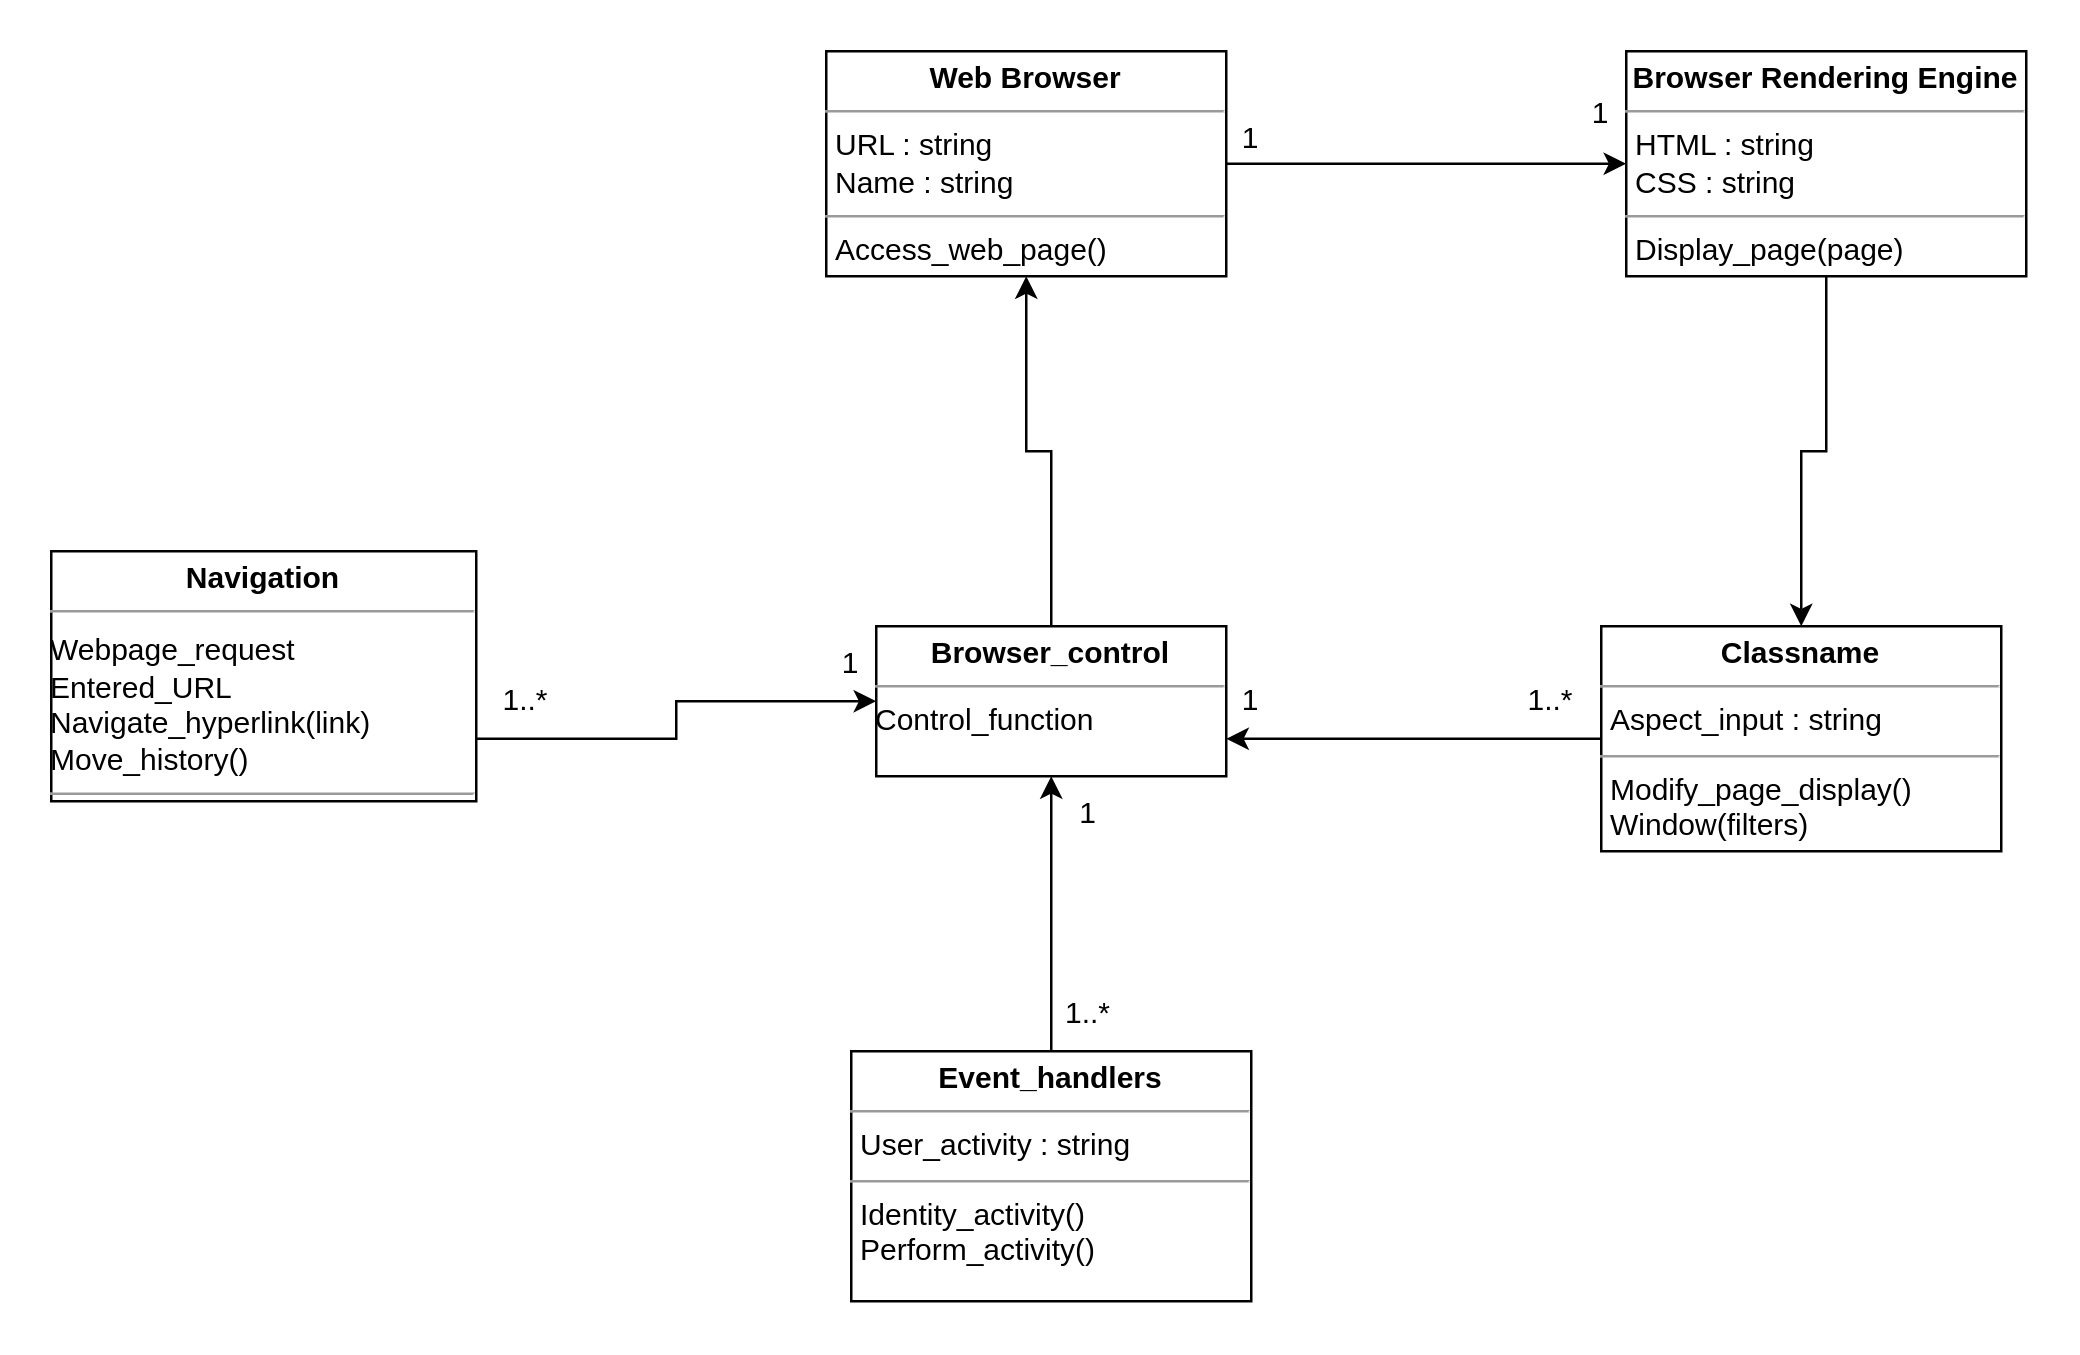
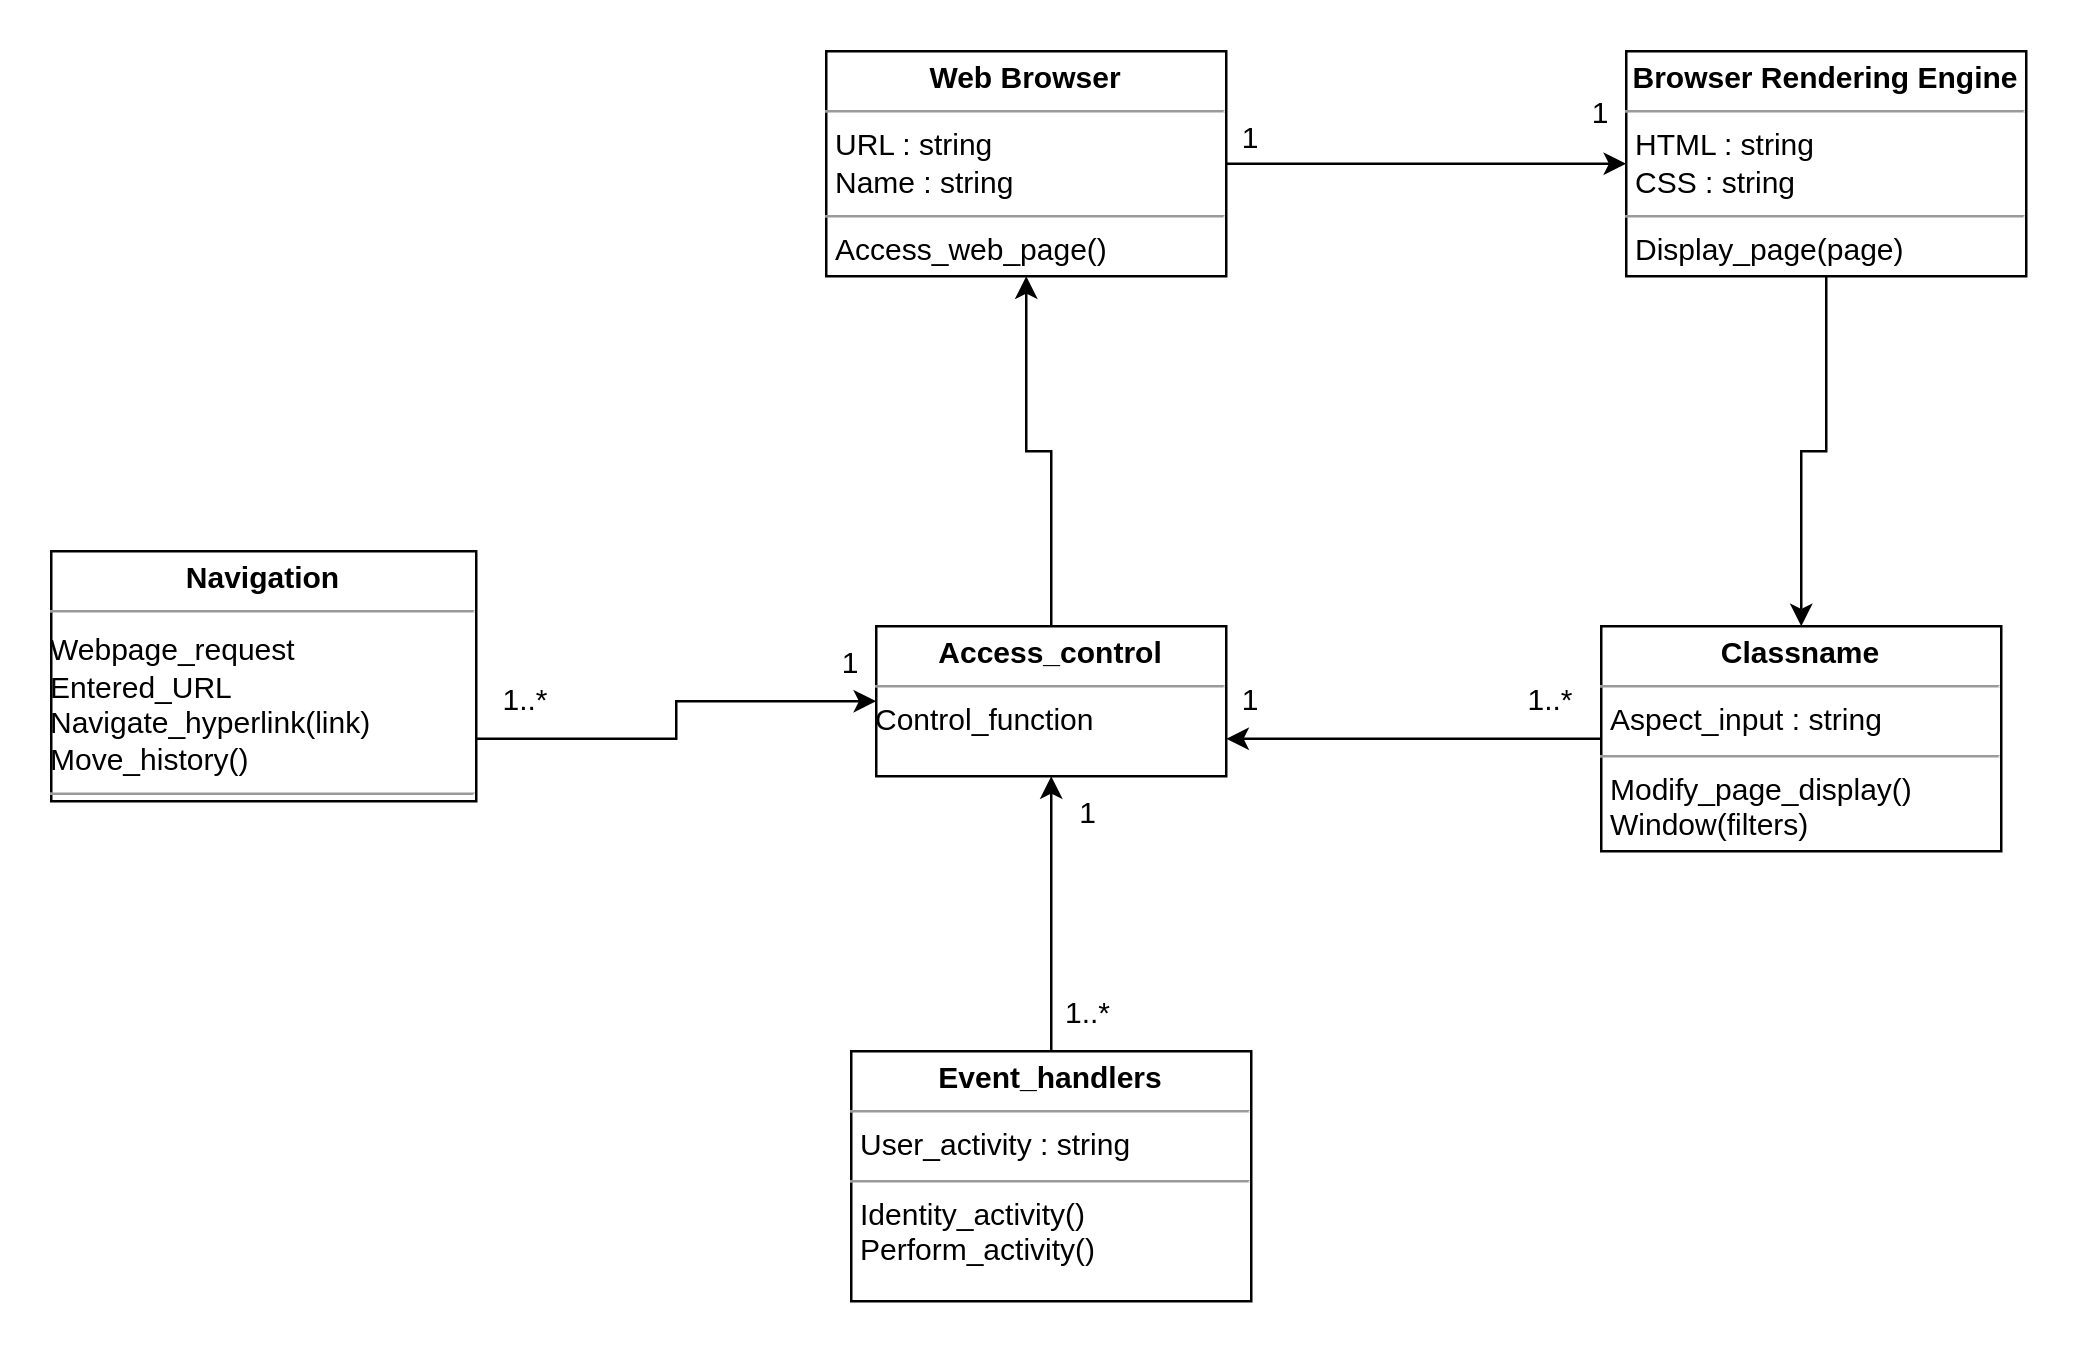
  <mxCell id="0" />
  <mxCell id="1" parent="0" />
  <mxCell id="2" style="edgeStyle=orthogonalEdgeStyle;rounded=0;orthogonalLoop=1;jettySize=auto;html=1;exitX=1;exitY=0.5;exitDx=0;exitDy=0;" edge="1" parent="1" source="3" target="5"><mxGeometry relative="1" as="geometry" /></mxCell>
  <mxCell id="3" value="&lt;p style=&quot;margin:0px;margin-top:4px;text-align:center;&quot;&gt;&lt;b&gt;Web Browser&lt;/b&gt;&lt;/p&gt;&lt;hr size=&quot;1&quot;&gt;&lt;p style=&quot;margin:0px;margin-left:4px;&quot;&gt;URL : string&lt;/p&gt;&lt;p style=&quot;margin:0px;margin-left:4px;&quot;&gt;Name : string&lt;/p&gt;&lt;hr size=&quot;1&quot;&gt;&lt;p style=&quot;margin:0px;margin-left:4px;&quot;&gt;Access_web_page()&lt;/p&gt;" style="verticalAlign=top;align=left;overflow=fill;fontSize=12;fontFamily=Helvetica;html=1;whiteSpace=wrap;" vertex="1" parent="1"><mxGeometry x="330" y="20" width="160" height="90" as="geometry" /></mxCell>
  <mxCell id="4" style="edgeStyle=orthogonalEdgeStyle;rounded=0;orthogonalLoop=1;jettySize=auto;html=1;exitX=0.5;exitY=1;exitDx=0;exitDy=0;" edge="1" parent="1" source="5" target="7"><mxGeometry relative="1" as="geometry" /></mxCell>
  <mxCell id="5" value="&lt;p style=&quot;margin:0px;margin-top:4px;text-align:center;&quot;&gt;&lt;b&gt;Browser Rendering Engine&lt;/b&gt;&lt;/p&gt;&lt;hr size=&quot;1&quot;&gt;&lt;p style=&quot;margin:0px;margin-left:4px;&quot;&gt;HTML : string&lt;/p&gt;&lt;p style=&quot;margin:0px;margin-left:4px;&quot;&gt;CSS : string&lt;/p&gt;&lt;hr size=&quot;1&quot;&gt;&lt;p style=&quot;margin:0px;margin-left:4px;&quot;&gt;Display_page(page)&lt;/p&gt;" style="verticalAlign=top;align=left;overflow=fill;fontSize=12;fontFamily=Helvetica;html=1;whiteSpace=wrap;" vertex="1" parent="1"><mxGeometry x="650" y="20" width="160" height="90" as="geometry" /></mxCell>
  <mxCell id="6" style="edgeStyle=orthogonalEdgeStyle;rounded=0;orthogonalLoop=1;jettySize=auto;html=1;exitX=0;exitY=0.5;exitDx=0;exitDy=0;entryX=1;entryY=0.75;entryDx=0;entryDy=0;" edge="1" parent="1" source="7" target="9"><mxGeometry relative="1" as="geometry" /></mxCell>
  <mxCell id="7" value="&lt;p style=&quot;margin:0px;margin-top:4px;text-align:center;&quot;&gt;&lt;b&gt;Classname&lt;/b&gt;&lt;/p&gt;&lt;hr size=&quot;1&quot;&gt;&lt;p style=&quot;margin:0px;margin-left:4px;&quot;&gt;Aspect_input : string&lt;/p&gt;&lt;hr size=&quot;1&quot;&gt;&lt;p style=&quot;margin:0px;margin-left:4px;&quot;&gt;Modify_page_display()&lt;/p&gt;&lt;p style=&quot;margin:0px;margin-left:4px;&quot;&gt;Window(filters)&lt;/p&gt;" style="verticalAlign=top;align=left;overflow=fill;fontSize=12;fontFamily=Helvetica;html=1;whiteSpace=wrap;" vertex="1" parent="1"><mxGeometry x="640" y="250" width="160" height="90" as="geometry" /></mxCell>
  <mxCell id="8" style="edgeStyle=orthogonalEdgeStyle;rounded=0;orthogonalLoop=1;jettySize=auto;html=1;exitX=0.5;exitY=0;exitDx=0;exitDy=0;" edge="1" parent="1" source="9" target="3"><mxGeometry relative="1" as="geometry" /></mxCell>
- <mxCell id="9" value="&lt;p style=&quot;margin:0px;margin-top:4px;text-align:center;&quot;&gt;&lt;b&gt;Browser_control&lt;/b&gt;&lt;/p&gt;&lt;hr size=&quot;1&quot;&gt;&lt;div style=&quot;height:2px;&quot;&gt;Control_function&lt;/div&gt;" style="verticalAlign=top;align=left;overflow=fill;fontSize=12;fontFamily=Helvetica;html=1;whiteSpace=wrap;" vertex="1" parent="1"><mxGeometry x="350" y="250" width="140" height="60" as="geometry" /></mxCell>
+ <mxCell id="9" value="&lt;p style=&quot;margin:0px;margin-top:4px;text-align:center;&quot;&gt;&lt;b&gt;Access_control&lt;/b&gt;&lt;/p&gt;&lt;hr size=&quot;1&quot;&gt;&lt;div style=&quot;height:2px;&quot;&gt;Control_function&lt;/div&gt;" style="verticalAlign=top;align=left;overflow=fill;fontSize=12;fontFamily=Helvetica;html=1;whiteSpace=wrap;" vertex="1" parent="1"><mxGeometry x="350" y="250" width="140" height="60" as="geometry" /></mxCell>
  <mxCell id="10" style="edgeStyle=orthogonalEdgeStyle;rounded=0;orthogonalLoop=1;jettySize=auto;html=1;exitX=1;exitY=0.75;exitDx=0;exitDy=0;" edge="1" parent="1" source="11" target="9"><mxGeometry relative="1" as="geometry" /></mxCell>
  <mxCell id="11" value="&lt;p style=&quot;margin:0px;margin-top:4px;text-align:center;&quot;&gt;&lt;b&gt;Navigation&lt;/b&gt;&lt;/p&gt;&lt;hr size=&quot;1&quot;&gt;&lt;div style=&quot;height:2px;&quot;&gt;&lt;/div&gt;Webpage_request&lt;br&gt;Entered_URL&lt;br&gt;Navigate_hyperlink(link)&lt;br&gt;Move_history()&lt;br&gt;&lt;hr size=&quot;1&quot;&gt;&lt;div style=&quot;height:2px;&quot;&gt;&lt;/div&gt;" style="verticalAlign=top;align=left;overflow=fill;fontSize=12;fontFamily=Helvetica;html=1;whiteSpace=wrap;" vertex="1" parent="1"><mxGeometry x="20" y="220" width="170" height="100" as="geometry" /></mxCell>
  <mxCell id="12" style="edgeStyle=orthogonalEdgeStyle;rounded=0;orthogonalLoop=1;jettySize=auto;html=1;exitX=0.5;exitY=0;exitDx=0;exitDy=0;entryX=0.5;entryY=1;entryDx=0;entryDy=0;" edge="1" parent="1" source="13" target="9"><mxGeometry relative="1" as="geometry" /></mxCell>
  <mxCell id="13" value="&lt;p style=&quot;margin:0px;margin-top:4px;text-align:center;&quot;&gt;&lt;b&gt;Event_handlers&lt;/b&gt;&lt;/p&gt;&lt;hr size=&quot;1&quot;&gt;&lt;p style=&quot;margin:0px;margin-left:4px;&quot;&gt;User_activity : string&lt;/p&gt;&lt;hr size=&quot;1&quot;&gt;&lt;p style=&quot;margin:0px;margin-left:4px;&quot;&gt;Identity_activity()&lt;/p&gt;&lt;p style=&quot;margin:0px;margin-left:4px;&quot;&gt;Perform_activity()&lt;/p&gt;" style="verticalAlign=top;align=left;overflow=fill;fontSize=12;fontFamily=Helvetica;html=1;whiteSpace=wrap;" vertex="1" parent="1"><mxGeometry x="340" y="420" width="160" height="100" as="geometry" /></mxCell>
  <mxCell id="14" value="1" style="text;html=1;strokeColor=none;fillColor=none;align=center;verticalAlign=middle;whiteSpace=wrap;rounded=0;" vertex="1" parent="1"><mxGeometry x="470" y="40" width="60" height="30" as="geometry" /></mxCell>
  <mxCell id="15" value="1" style="text;html=1;strokeColor=none;fillColor=none;align=center;verticalAlign=middle;whiteSpace=wrap;rounded=0;" vertex="1" parent="1"><mxGeometry x="610" y="30" width="60" height="30" as="geometry" /></mxCell>
  <mxCell id="16" value="1" style="text;html=1;strokeColor=none;fillColor=none;align=center;verticalAlign=middle;whiteSpace=wrap;rounded=0;" vertex="1" parent="1"><mxGeometry x="470" y="265" width="60" height="30" as="geometry" /></mxCell>
  <mxCell id="17" value="1..*" style="text;html=1;strokeColor=none;fillColor=none;align=center;verticalAlign=middle;whiteSpace=wrap;rounded=0;" vertex="1" parent="1"><mxGeometry x="590" y="265" width="60" height="30" as="geometry" /></mxCell>
  <mxCell id="18" value="1" style="text;html=1;strokeColor=none;fillColor=none;align=center;verticalAlign=middle;whiteSpace=wrap;rounded=0;" vertex="1" parent="1"><mxGeometry x="310" y="250" width="60" height="30" as="geometry" /></mxCell>
  <mxCell id="19" value="1..*" style="text;html=1;strokeColor=none;fillColor=none;align=center;verticalAlign=middle;whiteSpace=wrap;rounded=0;" vertex="1" parent="1"><mxGeometry x="180" y="265" width="60" height="30" as="geometry" /></mxCell>
  <mxCell id="20" value="1" style="text;html=1;strokeColor=none;fillColor=none;align=center;verticalAlign=middle;whiteSpace=wrap;rounded=0;" vertex="1" parent="1"><mxGeometry x="405" y="310" width="60" height="30" as="geometry" /></mxCell>
  <mxCell id="21" value="1..*" style="text;html=1;strokeColor=none;fillColor=none;align=center;verticalAlign=middle;whiteSpace=wrap;rounded=0;" vertex="1" parent="1"><mxGeometry x="405" y="390" width="60" height="30" as="geometry" /></mxCell>
